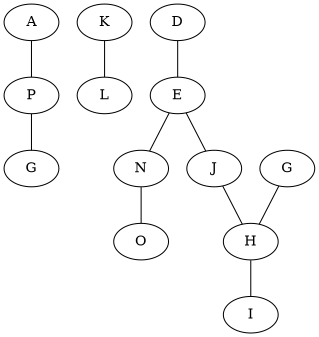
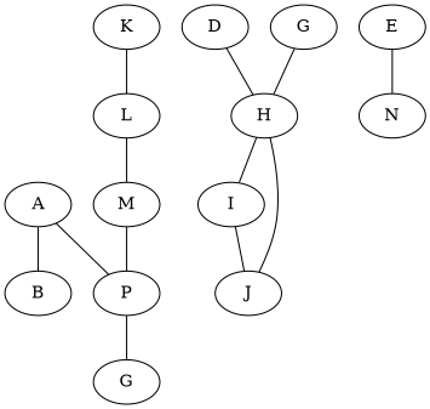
  strict graph {
    n1 [label=A]
+   n2 [label=B]
    n3 [label=P]
    n4 [label=L]
+   n5 [label=M]
    n6 [label=G]
    n7 [label=D]
    n8 [label=E]
    n9 [label=N]
-   n10 [label=O]
    n11 [label=G]
    n12 [label=H]
    n13 [label=I]
    n14 [label=J]
    n15 [label=K]
+   n1 -- n2
    n1 -- n3
    n3 -- n6
-   n7 -- n8
+   n4 -- n5
+   n5 -- n3
+   n7 -- n12
    n8 -- n9
-   n9 -- n10
    n11 -- n12
    n12 -- n13
-   n8 -- n14
+   n13 -- n14
    n14 -- n12
    n15 -- n4
  }
